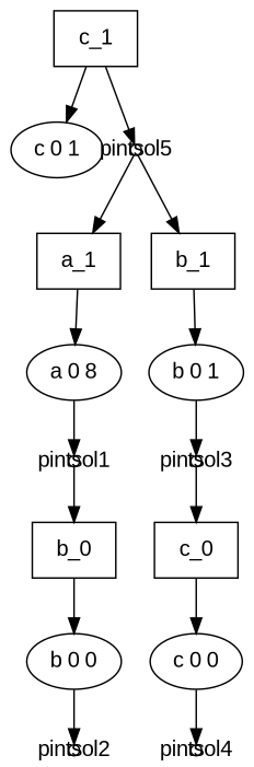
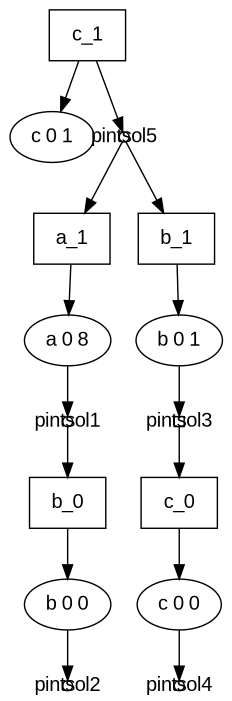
  digraph {
    fontname="Liberation Sans"
    node [fontname="Liberation Sans"]
    edge [fontname="Liberation Sans"]
    a_1 [shape=box]
    n2 [label="a 0 8"]
    pintsol1 [fixedsize=true height=0.1 shape=circle width=0.1]
    b_0 [shape=box]
    n5 [label="b 0 0"]
    pintsol2 [fixedsize=true height=0.1 shape=circle width=0.1]
    b_1 [shape=box]
    n8 [label="b 0 1"]
-   pintsol3 [fixedsize=true height=0.1 shape=circle width=0.1]
+   pintsol3 [fixedsize=true height=0.1 shape=box width=0.1]
    c_0 [shape=box]
    n11 [label="c 0 0"]
    pintsol4 [fixedsize=true height=0.1 shape=circle width=0.1]
    c_1 [shape=box]
    n14 [label="c 0 1"]
    pintsol5 [fixedsize=true height=0.1 shape=circle width=0.1]
    a_1 -> n2
    n2 -> pintsol1
    pintsol1 -> b_0
    b_0 -> n5
    n5 -> pintsol2
    b_1 -> n8
    n8 -> pintsol3
    pintsol3 -> c_0
    c_0 -> n11
    n11 -> pintsol4
    c_1 -> n14
    c_1 -> pintsol5
    pintsol5 -> a_1
    pintsol5 -> b_1
  }
